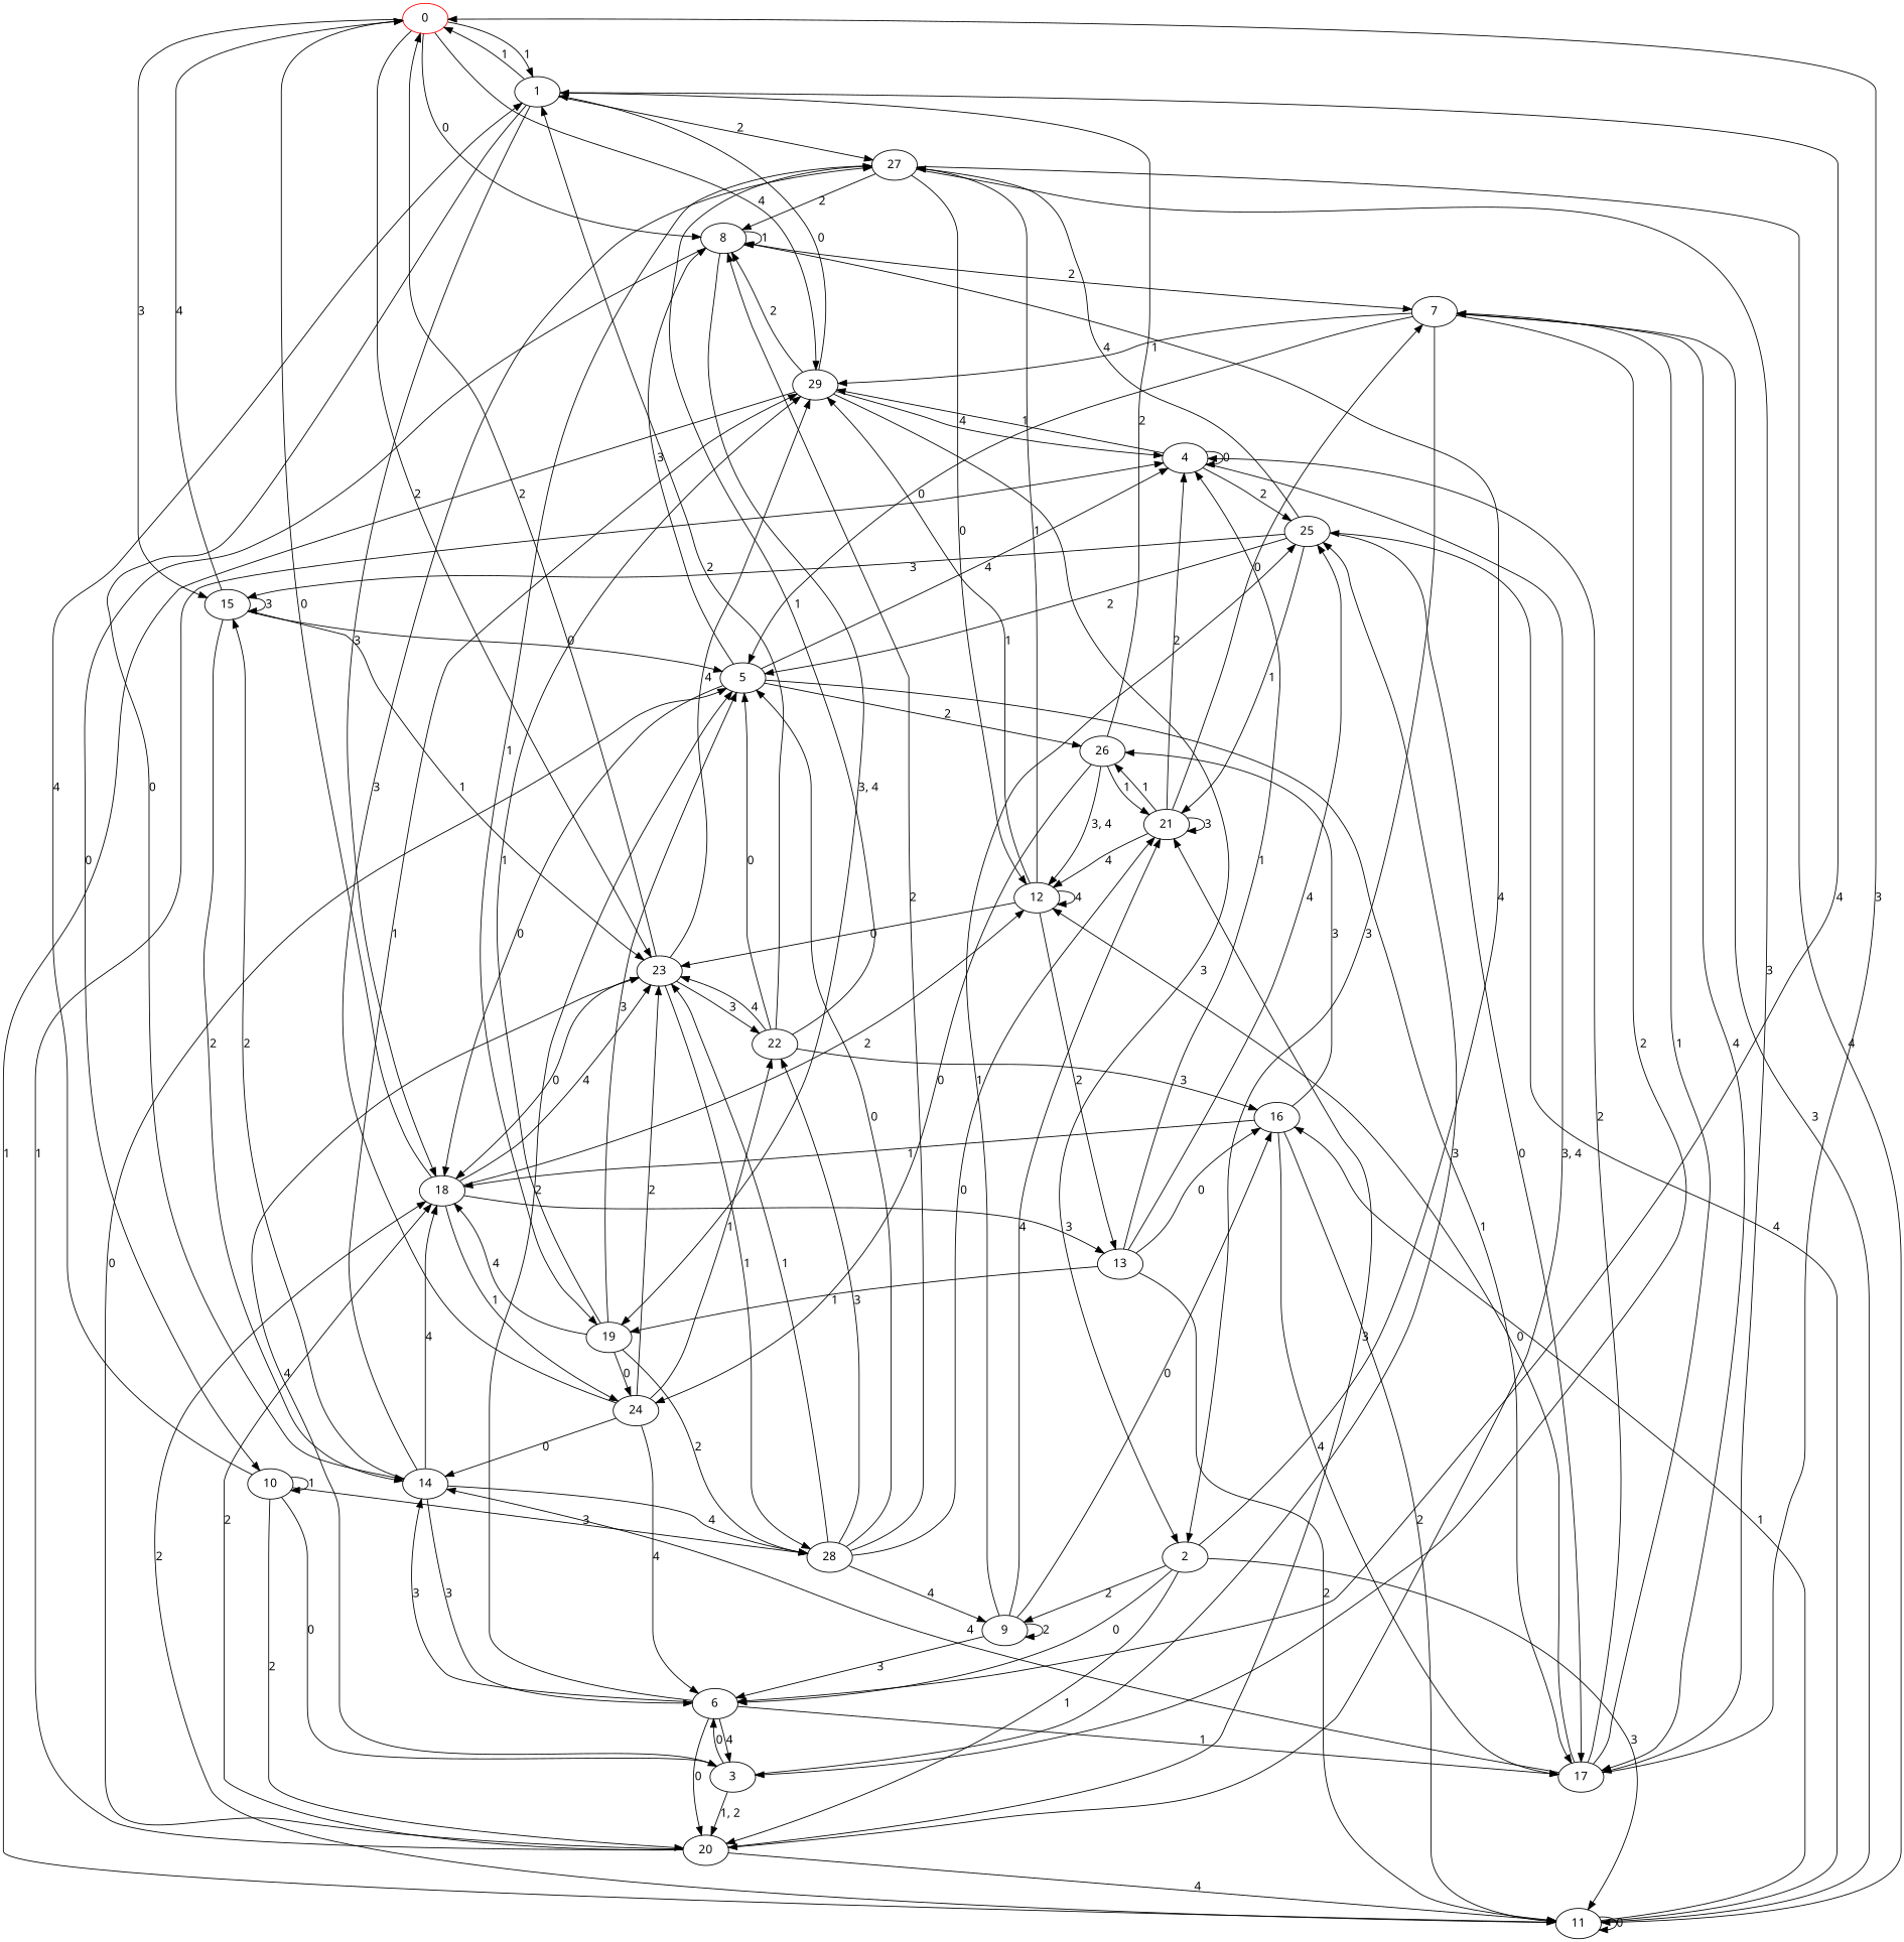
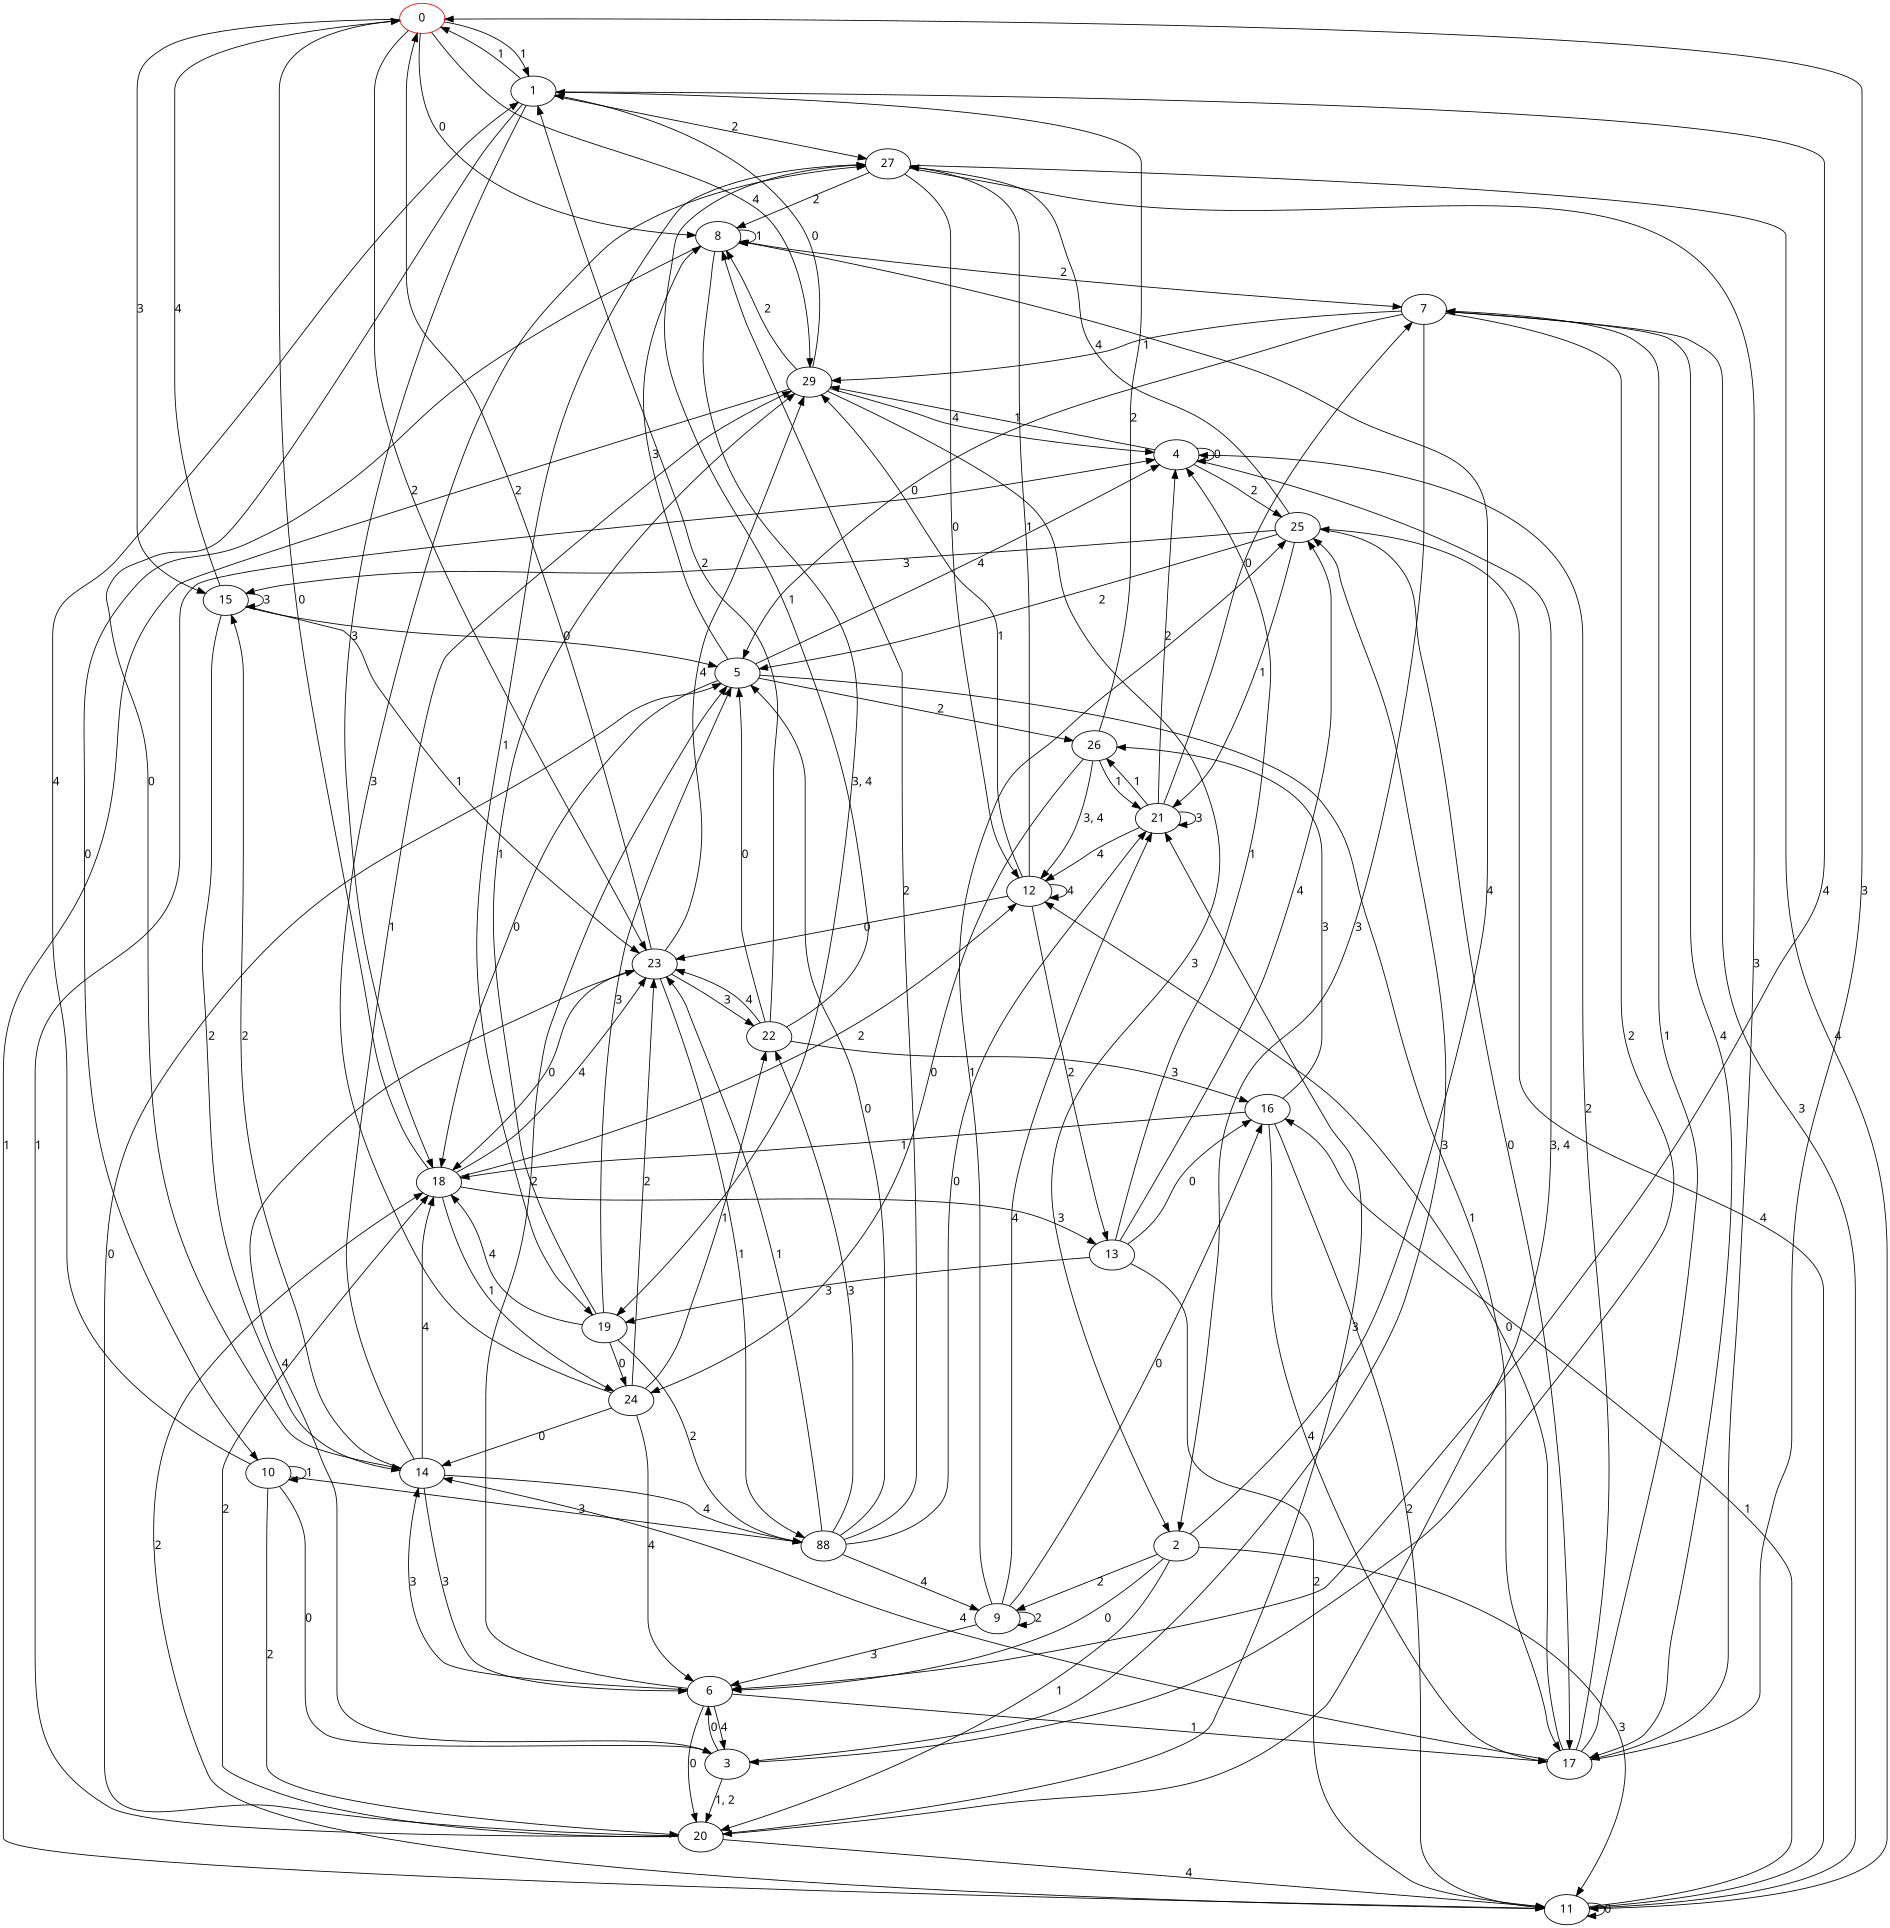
  digraph {
    fontname="Noto Sans"
    node [fontname="Noto Sans"]
    edge [fontname="Noto Sans"]
    n1 [color=red label=0]
    n2 [label=1]
    n3 [label=8]
    n4 [label=15]
    n5 [label=23]
    n6 [label=29]
    n7 [label=6]
    n8 [label=14]
    n9 [label=18]
    n10 [label=27]
    n11 [label=7]
    n12 [label=10]
    n13 [label=19]
    n14 [label=5]
-   n15 [label=28]
+   n15 [label=88]
    n16 [label=22]
    n17 [label=2]
    n18 [label=11]
    n19 [label=4]
    n20 [label=20]
    n21 [label=3]
    n22 [label=17]
    n23 [label=12]
    n24 [label=13]
    n25 [label=24]
    n26 [label=9]
    n27 [label=25]
    n28 [label=16]
    n29 [label=21]
    n30 [label=26]
    n1 -> n2 [label=1]
    n1 -> n3 [label=0]
    n1 -> n4 [label=3]
    n1 -> n5 [label=2]
    n1 -> n6 [label=4]
    n2 -> n1 [label=1]
    n2 -> n7 [label=4]
    n2 -> n8 [label=0]
    n2 -> n9 [label=3]
    n2 -> n10 [label=2]
    n3 -> n3 [label=1]
    n3 -> n11 [label=2]
    n3 -> n12 [label=0]
    n3 -> n13 [label="3, 4"]
    n4 -> n1 [label=4]
    n4 -> n4 [label=3]
    n4 -> n5 [label=1]
    n4 -> n8 [label=2]
    n4 -> n14 [label=0]
    n5 -> n1 [label=2]
    n5 -> n6 [label=4]
    n5 -> n9 [label=0]
    n5 -> n15 [label=1]
    n5 -> n16 [label=3]
    n6 -> n2 [label=0]
    n6 -> n3 [label=2]
    n6 -> n17 [label=3]
    n6 -> n18 [label=1]
    n6 -> n19 [label=4]
    n7 -> n8 [label=3]
    n7 -> n14 [label=2]
    n7 -> n20 [label=0]
    n7 -> n21 [label=4]
    n7 -> n22 [label=1]
    n8 -> n4 [label=2]
    n8 -> n6 [label=1]
    n8 -> n7 [label=3]
    n8 -> n9 [label=4]
    n8 -> n15 [label=4]
    n9 -> n1 [label=0]
    n9 -> n5 [label=4]
    n9 -> n23 [label=2]
    n9 -> n24 [label=3]
    n9 -> n25 [label=1]
    n10 -> n3 [label=2]
    n10 -> n13 [label=1]
    n10 -> n18 [label=4]
    n10 -> n22 [label=3]
    n10 -> n23 [label=0]
    n11 -> n6 [label=1]
    n11 -> n14 [label=0]
    n11 -> n17 [label=3]
    n11 -> n21 [label=2]
    n11 -> n22 [label=4]
    n12 -> n2 [label=4]
    n12 -> n12 [label=1]
    n12 -> n15 [label=3]
    n12 -> n20 [label=2]
    n12 -> n21 [label=0]
    n13 -> n6 [label=1]
    n13 -> n9 [label=4]
    n13 -> n14 [label=3]
    n13 -> n15 [label=2]
    n13 -> n25 [label=0]
    n14 -> n3 [label=3]
    n14 -> n9 [label=0]
    n14 -> n19 [label=4]
    n14 -> n22 [label=1]
    n14 -> n30 [label=2]
    n15 -> n3 [label=2]
    n15 -> n5 [label=1]
    n15 -> n14 [label=0]
    n15 -> n16 [label=3]
    n15 -> n26 [label=4]
    n15 -> n29 [label=0]
    n16 -> n2 [label=2]
    n16 -> n5 [label=4]
    n16 -> n10 [label=1]
    n16 -> n14 [label=0]
    n16 -> n28 [label=3]
    n17 -> n3 [label=4]
    n17 -> n7 [label=0]
    n17 -> n18 [label=3]
    n17 -> n20 [label=1]
    n17 -> n26 [label=2]
    n18 -> n9 [label=2]
    n18 -> n11 [label=3]
    n18 -> n18 [label=0]
    n18 -> n27 [label=4]
    n18 -> n28 [label=1]
    n19 -> n6 [label=1]
    n19 -> n19 [label=0]
    n19 -> n20 [label="3, 4"]
    n19 -> n27 [label=2]
    n20 -> n9 [label=2]
    n20 -> n14 [label=0]
    n20 -> n18 [label=4]
    n20 -> n19 [label=1]
    n20 -> n29 [label=3]
    n21 -> n5 [label=4]
    n21 -> n7 [label=0]
    n21 -> n20 [label="1, 2"]
    n21 -> n27 [label=3]
    n22 -> n1 [label=3]
    n22 -> n8 [label=4]
    n22 -> n11 [label=1]
    n22 -> n19 [label=2]
    n22 -> n23 [label=0]
    n23 -> n5 [label=0]
    n23 -> n6 [label=1]
    n23 -> n10 [label=1]
    n23 -> n23 [label=4]
    n23 -> n24 [label=2]
-   n24 -> n13 [label=1]
+   n24 -> n13 [label=3]
    n24 -> n18 [label=2]
    n24 -> n19 [label=1]
    n24 -> n27 [label=4]
    n24 -> n28 [label=0]
    n25 -> n5 [label=2]
    n25 -> n7 [label=4]
    n25 -> n8 [label=0]
    n25 -> n10 [label=3]
    n25 -> n16 [label=1]
    n26 -> n7 [label=3]
    n26 -> n26 [label=2]
    n26 -> n27 [label=1]
    n26 -> n28 [label=0]
    n26 -> n29 [label=4]
    n27 -> n4 [label=3]
    n27 -> n10 [label=4]
    n27 -> n14 [label=2]
    n27 -> n22 [label=0]
    n27 -> n29 [label=1]
    n28 -> n9 [label=1]
    n28 -> n18 [label=2]
    n28 -> n22 [label=4]
    n28 -> n30 [label=3]
    n29 -> n11 [label=0]
    n29 -> n19 [label=2]
    n29 -> n23 [label=4]
    n29 -> n29 [label=3]
    n29 -> n30 [label=1]
    n30 -> n2 [label=2]
    n30 -> n23 [label="3, 4"]
    n30 -> n25 [label=0]
    n30 -> n29 [label=1]
  }
